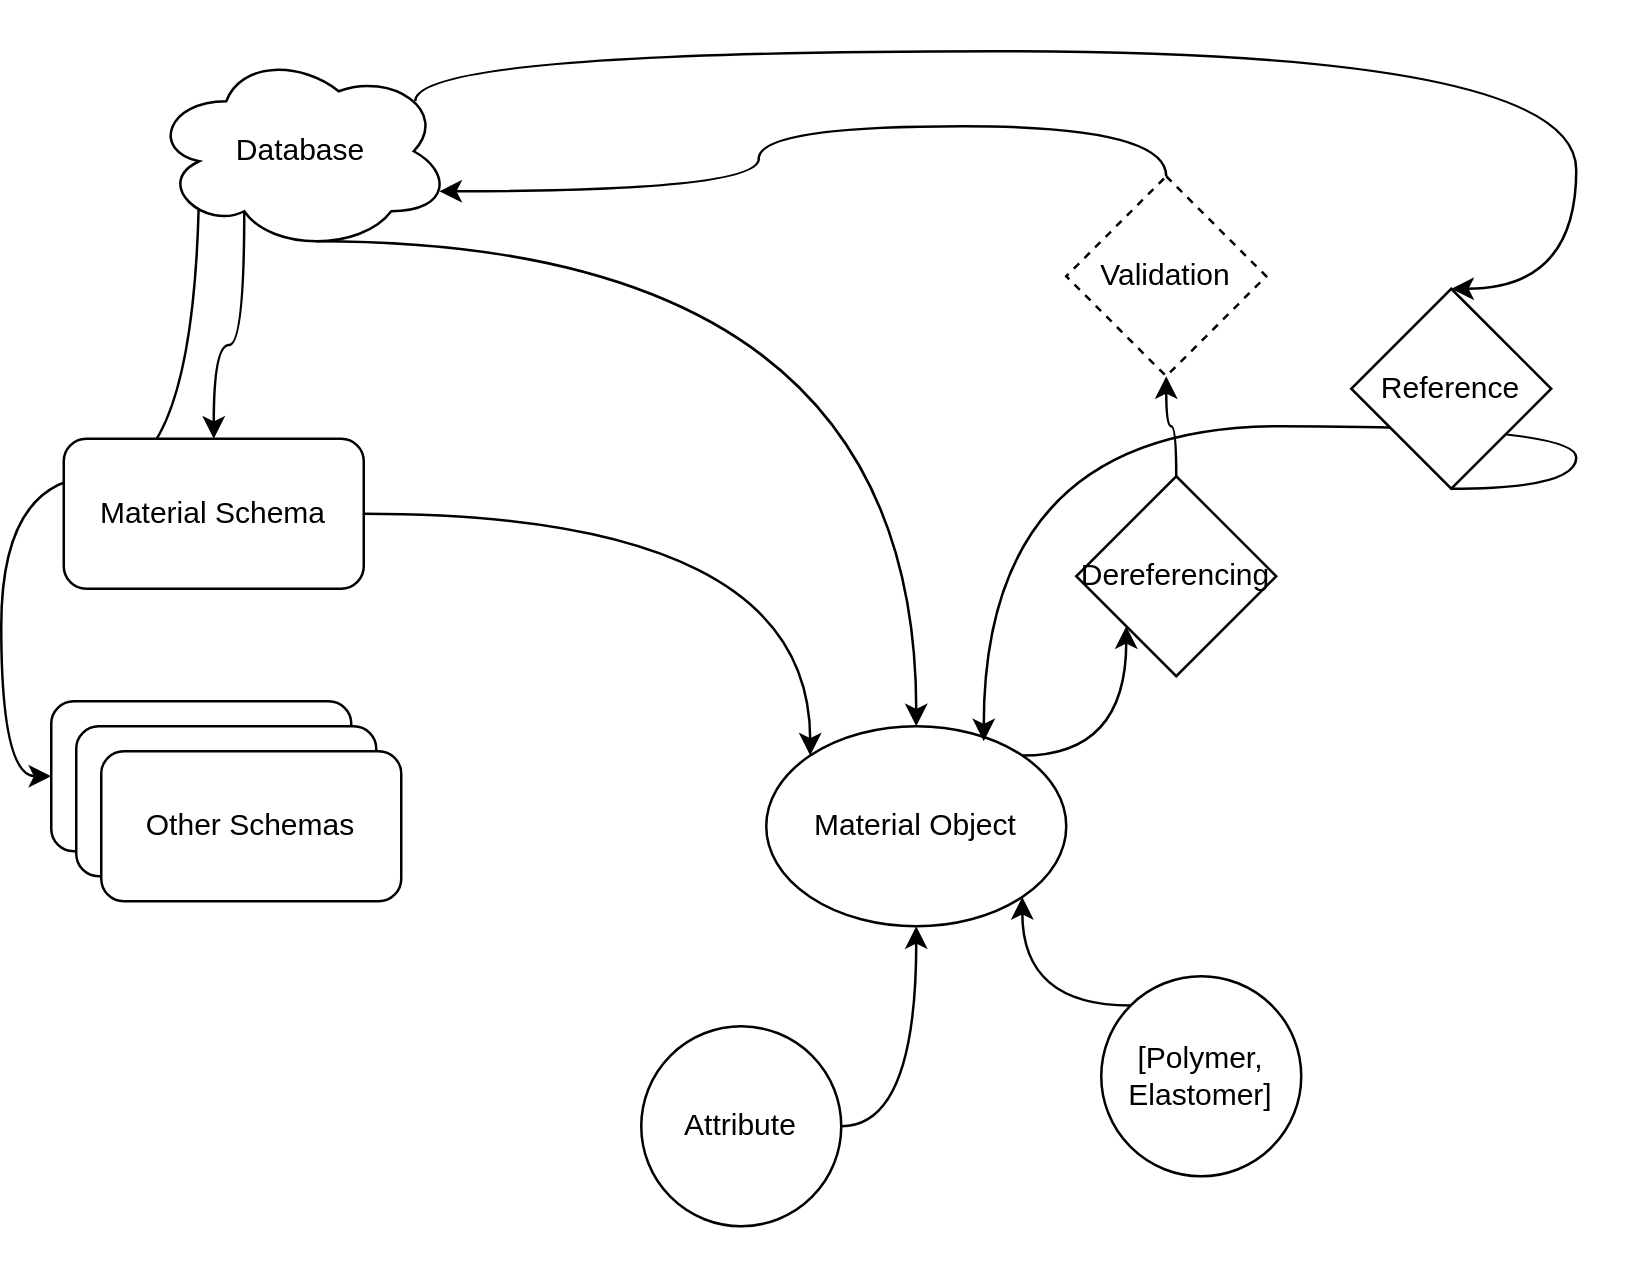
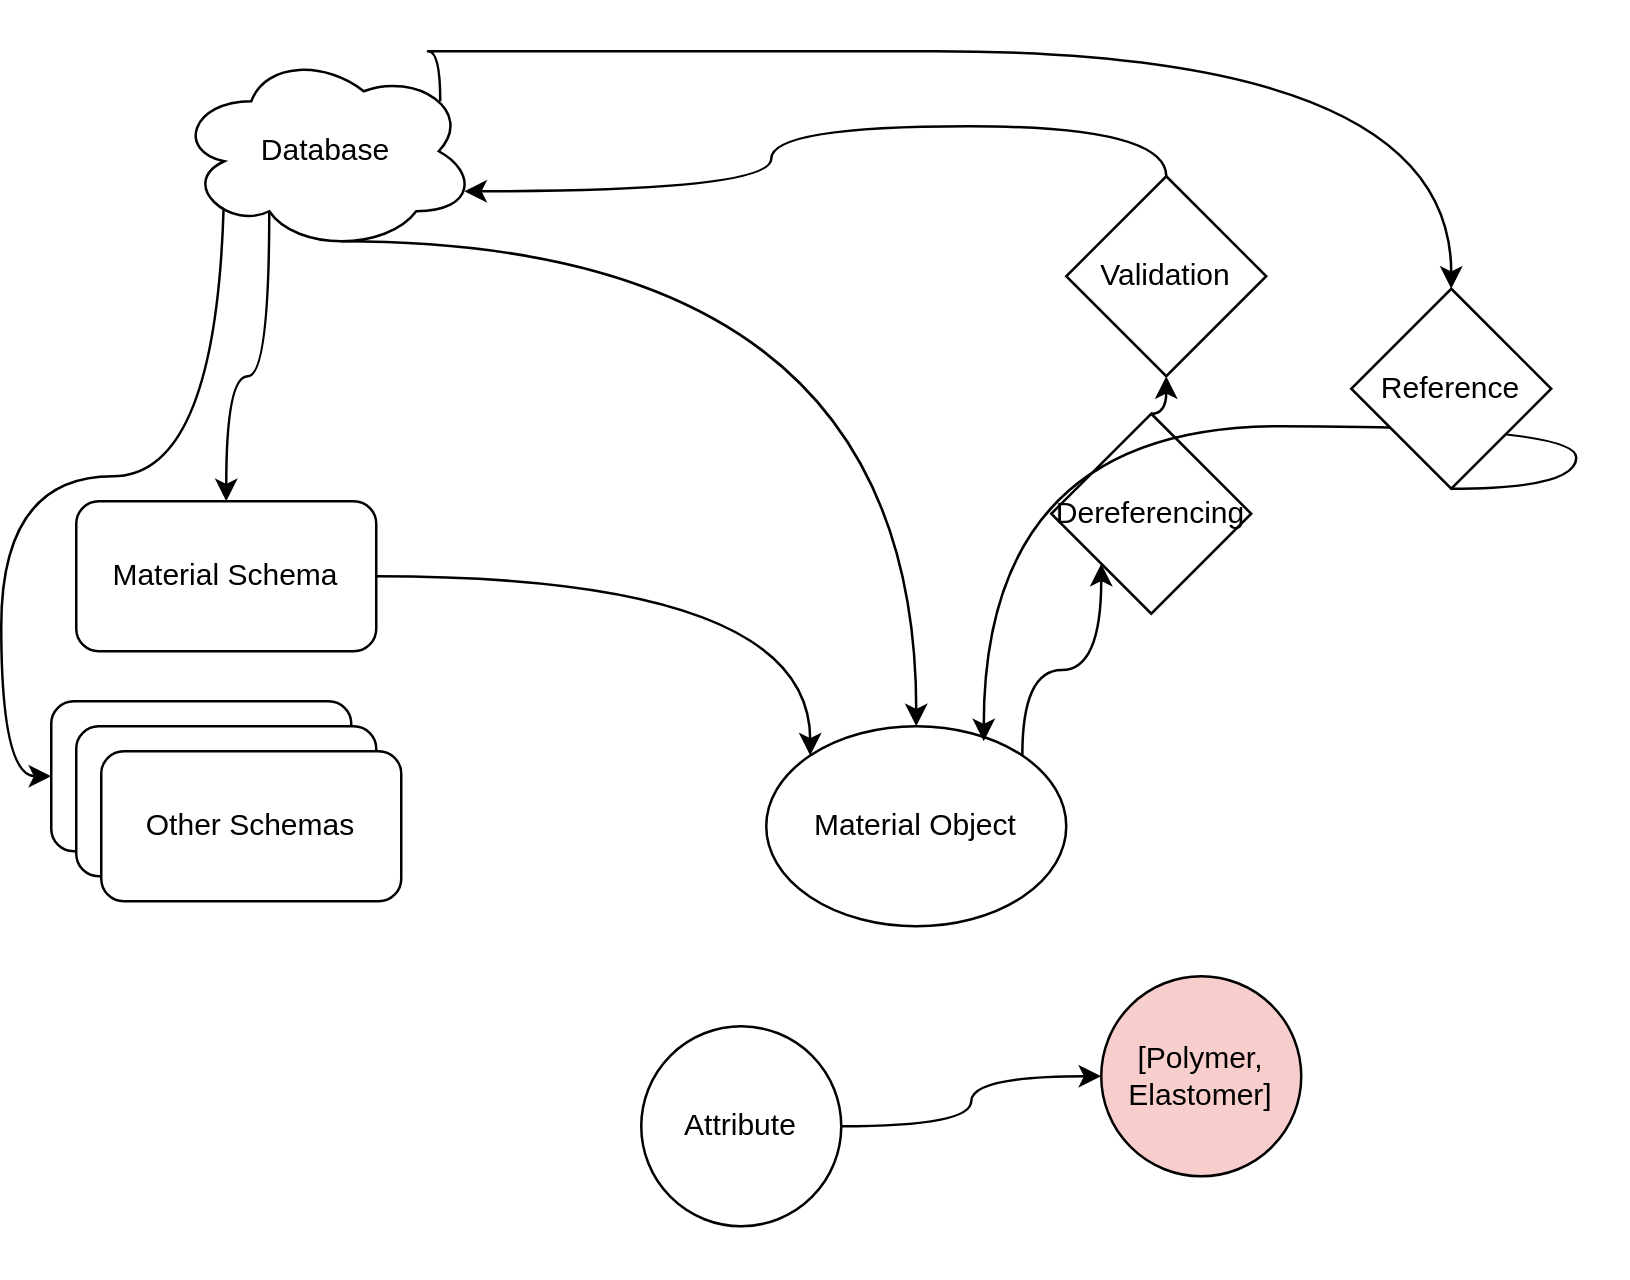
  <mxCell id="0" />
  <mxCell id="1" parent="0" />
  <mxCell id="2" style="rounded=0;orthogonalLoop=1;jettySize=auto;html=1;exitX=0.31;exitY=0.8;exitDx=0;exitDy=0;exitPerimeter=0;entryX=0.5;entryY=0;entryDx=0;entryDy=0;edgeStyle=orthogonalEdgeStyle;curved=1;" parent="1" source="6" target="8" edge="1"><mxGeometry relative="1" as="geometry" /></mxCell>
  <mxCell id="3" style="rounded=0;orthogonalLoop=1;jettySize=auto;html=1;exitX=0.16;exitY=0.55;exitDx=0;exitDy=0;exitPerimeter=0;entryX=0;entryY=0.5;entryDx=0;entryDy=0;edgeStyle=orthogonalEdgeStyle;curved=1;" parent="1" source="6" target="9" edge="1"><mxGeometry relative="1" as="geometry" /></mxCell>
  <mxCell id="4" style="edgeStyle=orthogonalEdgeStyle;curved=1;rounded=0;orthogonalLoop=1;jettySize=auto;html=1;exitX=0.55;exitY=0.95;exitDx=0;exitDy=0;exitPerimeter=0;entryX=0.5;entryY=0;entryDx=0;entryDy=0;" parent="1" source="6" target="13" edge="1"><mxGeometry relative="1" as="geometry" /></mxCell>
  <mxCell id="5" style="edgeStyle=orthogonalEdgeStyle;curved=1;rounded=0;orthogonalLoop=1;jettySize=auto;html=1;exitX=0.88;exitY=0.25;exitDx=0;exitDy=0;exitPerimeter=0;entryX=0.5;entryY=0;entryDx=0;entryDy=0;" parent="1" source="6" target="23" edge="1"><mxGeometry relative="1" as="geometry"><Array as="points"><mxPoint x="166" y="20" /><mxPoint x="630" y="20" /></Array></mxGeometry></mxCell>
- <mxCell id="6" value="Database" style="ellipse;shape=cloud;whiteSpace=wrap;html=1;" parent="1" vertex="1"><mxGeometry x="60" y="20" width="120" height="80" as="geometry" /></mxCell>
+ <mxCell id="6" value="Database" style="ellipse;shape=cloud;whiteSpace=wrap;html=1;" parent="1" vertex="1"><mxGeometry x="70" y="20" width="120" height="80" as="geometry" /></mxCell>
  <mxCell id="7" style="rounded=0;orthogonalLoop=1;jettySize=auto;html=1;exitX=1;exitY=0.5;exitDx=0;exitDy=0;entryX=0;entryY=0;entryDx=0;entryDy=0;edgeStyle=orthogonalEdgeStyle;curved=1;" parent="1" source="8" target="13" edge="1"><mxGeometry relative="1" as="geometry" /></mxCell>
- <mxCell id="8" value="Material Schema" style="rounded=1;whiteSpace=wrap;html=1;" parent="1" vertex="1"><mxGeometry x="25" y="175" width="120" height="60" as="geometry" /></mxCell>
+ <mxCell id="8" value="Material Schema" style="rounded=1;whiteSpace=wrap;html=1;" parent="1" vertex="1"><mxGeometry x="30" y="200" width="120" height="60" as="geometry" /></mxCell>
  <mxCell id="9" value="Other Schemas" style="rounded=1;whiteSpace=wrap;html=1;" parent="1" vertex="1"><mxGeometry x="20" y="280" width="120" height="60" as="geometry" /></mxCell>
  <mxCell id="10" value="Other Schemas" style="rounded=1;whiteSpace=wrap;html=1;" parent="1" vertex="1"><mxGeometry x="30" y="290" width="120" height="60" as="geometry" /></mxCell>
  <mxCell id="11" value="Other Schemas" style="rounded=1;whiteSpace=wrap;html=1;" parent="1" vertex="1"><mxGeometry x="40" y="300" width="120" height="60" as="geometry" /></mxCell>
  <mxCell id="12" style="rounded=0;orthogonalLoop=1;jettySize=auto;html=1;exitX=1;exitY=0;exitDx=0;exitDy=0;entryX=0;entryY=1;entryDx=0;entryDy=0;edgeStyle=orthogonalEdgeStyle;curved=1;" parent="1" source="13" target="21" edge="1"><mxGeometry relative="1" as="geometry" /></mxCell>
  <mxCell id="13" value="Material Object" style="ellipse;whiteSpace=wrap;html=1;" parent="1" vertex="1"><mxGeometry x="306" y="290" width="120" height="80" as="geometry" /></mxCell>
- <mxCell id="14" style="rounded=0;orthogonalLoop=1;jettySize=auto;html=1;exitX=1;exitY=0.5;exitDx=0;exitDy=0;edgeStyle=orthogonalEdgeStyle;curved=1;" parent="1" source="15" target="13" edge="1"><mxGeometry relative="1" as="geometry" /></mxCell>
+ <mxCell id="14" style="rounded=0;orthogonalLoop=1;jettySize=auto;html=1;exitX=1;exitY=0.5;exitDx=0;exitDy=0;edgeStyle=orthogonalEdgeStyle;curved=1;" parent="1" source="15" target="17" edge="1"><mxGeometry relative="1" as="geometry" /></mxCell>
  <mxCell id="15" value="Attribute" style="ellipse;whiteSpace=wrap;html=1;aspect=fixed;" parent="1" vertex="1"><mxGeometry x="256" y="410" width="80" height="80" as="geometry" /></mxCell>
- <mxCell id="16" style="rounded=0;orthogonalLoop=1;jettySize=auto;html=1;exitX=0;exitY=0;exitDx=0;exitDy=0;entryX=1;entryY=1;entryDx=0;entryDy=0;edgeStyle=orthogonalEdgeStyle;curved=1;" parent="1" source="17" target="13" edge="1"><mxGeometry relative="1" as="geometry" /></mxCell>
- <mxCell id="17" value="[Polymer, Elastomer]" style="ellipse;whiteSpace=wrap;html=1;aspect=fixed;" parent="1" vertex="1"><mxGeometry x="440" y="390" width="80" height="80" as="geometry" /></mxCell>
+ <mxCell id="17" value="[Polymer, Elastomer]" style="ellipse;whiteSpace=wrap;html=1;aspect=fixed;fillColor=#f8cecc;" parent="1" vertex="1"><mxGeometry x="440" y="390" width="80" height="80" as="geometry" /></mxCell>
  <mxCell id="18" style="rounded=0;orthogonalLoop=1;jettySize=auto;html=1;exitX=0.5;exitY=0;exitDx=0;exitDy=0;entryX=0.96;entryY=0.7;entryDx=0;entryDy=0;entryPerimeter=0;edgeStyle=orthogonalEdgeStyle;curved=1;" parent="1" source="19" target="6" edge="1"><mxGeometry relative="1" as="geometry" /></mxCell>
- <mxCell id="19" value="Validation" style="rhombus;whiteSpace=wrap;html=1;dashed=1;" parent="1" vertex="1"><mxGeometry x="426" y="70" width="80" height="80" as="geometry" /></mxCell>
+ <mxCell id="19" value="Validation" style="rhombus;whiteSpace=wrap;html=1;" parent="1" vertex="1"><mxGeometry x="426" y="70" width="80" height="80" as="geometry" /></mxCell>
  <mxCell id="20" style="rounded=0;orthogonalLoop=1;jettySize=auto;html=1;exitX=0.5;exitY=0;exitDx=0;exitDy=0;entryX=0.5;entryY=1;entryDx=0;entryDy=0;edgeStyle=orthogonalEdgeStyle;curved=1;" parent="1" source="21" target="19" edge="1"><mxGeometry relative="1" as="geometry" /></mxCell>
- <mxCell id="21" value="Dereferencing" style="rhombus;whiteSpace=wrap;html=1;" parent="1" vertex="1"><mxGeometry x="430" y="190" width="80" height="80" as="geometry" /></mxCell>
+ <mxCell id="21" value="Dereferencing" style="rhombus;whiteSpace=wrap;html=1;" parent="1" vertex="1"><mxGeometry x="420" y="165" width="80" height="80" as="geometry" /></mxCell>
  <mxCell id="22" style="edgeStyle=orthogonalEdgeStyle;curved=1;rounded=0;orthogonalLoop=1;jettySize=auto;html=1;exitX=0.5;exitY=1;exitDx=0;exitDy=0;entryX=0.725;entryY=0.075;entryDx=0;entryDy=0;entryPerimeter=0;" parent="1" source="23" target="13" edge="1"><mxGeometry relative="1" as="geometry"><Array as="points"><mxPoint x="630" y="170" /><mxPoint x="393" y="170" /></Array></mxGeometry></mxCell>
  <mxCell id="23" value="Reference" style="rhombus;whiteSpace=wrap;html=1;" parent="1" vertex="1"><mxGeometry x="540" y="115" width="80" height="80" as="geometry" /></mxCell>
